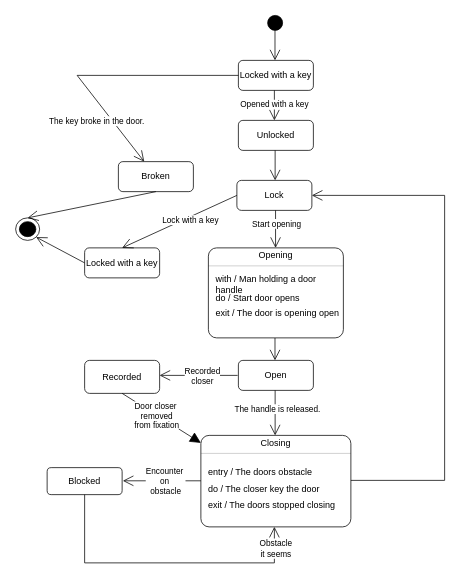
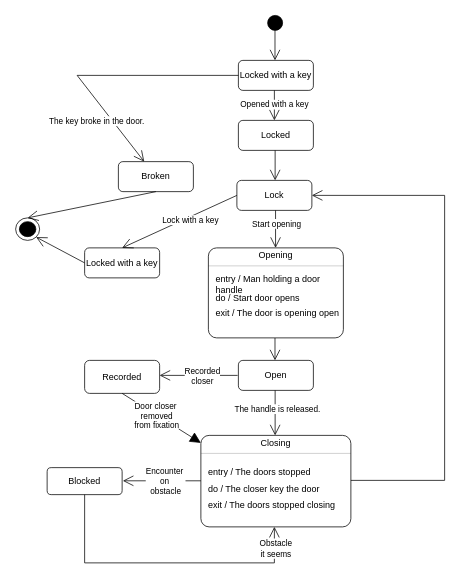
  <mxCell id="0" />
  <mxCell id="1" parent="0" />
  <mxCell id="2" value="&lt;font style=&quot;vertical-align: inherit;&quot; dir=&quot;auto&quot;&gt;&lt;font style=&quot;vertical-align: inherit;&quot; dir=&quot;auto&quot;&gt;&lt;font style=&quot;vertical-align: inherit;&quot; dir=&quot;auto&quot;&gt;&lt;font style=&quot;vertical-align: inherit;&quot; dir=&quot;auto&quot;&gt;Locked with a key&lt;/font&gt;&lt;/font&gt;&lt;/font&gt;&lt;/font&gt;" style="shape=rect;rounded=1;html=1;whiteSpace=wrap;align=center;" parent="1" vertex="1"><mxGeometry x="317" y="80" width="100" height="40" as="geometry" /></mxCell>
- <mxCell id="3" value="&lt;font style=&quot;vertical-align: inherit;&quot; dir=&quot;auto&quot;&gt;&lt;font style=&quot;vertical-align: inherit;&quot; dir=&quot;auto&quot;&gt;Unlocked&lt;/font&gt;&lt;/font&gt;" style="shape=rect;rounded=1;html=1;whiteSpace=wrap;align=center;" parent="1" vertex="1"><mxGeometry x="317" y="160" width="100" height="40" as="geometry" /></mxCell>
+ <mxCell id="3" value="&lt;font style=&quot;vertical-align: inherit;&quot; dir=&quot;auto&quot;&gt;&lt;font style=&quot;vertical-align: inherit;&quot; dir=&quot;auto&quot;&gt;Locked&lt;/font&gt;&lt;/font&gt;" style="shape=rect;rounded=1;html=1;whiteSpace=wrap;align=center;" parent="1" vertex="1"><mxGeometry x="317" y="160" width="100" height="40" as="geometry" /></mxCell>
  <mxCell id="4" value="Open" style="shape=rect;rounded=1;html=1;whiteSpace=wrap;align=center;" parent="1" vertex="1"><mxGeometry x="317" y="480" width="100" height="40" as="geometry" /></mxCell>
  <mxCell id="5" value="&lt;font style=&quot;vertical-align: inherit;&quot; dir=&quot;auto&quot;&gt;&lt;font style=&quot;vertical-align: inherit;&quot; dir=&quot;auto&quot;&gt;&lt;font style=&quot;vertical-align: inherit;&quot; dir=&quot;auto&quot;&gt;&lt;font style=&quot;vertical-align: inherit;&quot; dir=&quot;auto&quot;&gt;Recorded&lt;/font&gt;&lt;/font&gt;&lt;/font&gt;&lt;/font&gt;" style="shape=rect;rounded=1;html=1;whiteSpace=wrap;align=center;" parent="1" vertex="1"><mxGeometry x="112" y="480" width="100" height="44" as="geometry" /></mxCell>
  <mxCell id="6" value="Blocked" style="shape=rect;rounded=1;html=1;whiteSpace=wrap;align=center;" parent="1" vertex="1"><mxGeometry x="62" y="623" width="100" height="36" as="geometry" /></mxCell>
  <mxCell id="7" value="Broken" style="shape=rect;rounded=1;html=1;whiteSpace=wrap;align=center;" parent="1" vertex="1"><mxGeometry x="157" y="215" width="100" height="40" as="geometry" /></mxCell>
  <mxCell id="8" value="" style="shape=ellipse;html=1;fillColor=strokeColor;verticalLabelPosition=bottom;labelBackgroundColor=#ffffff;verticalAlign=top;" parent="1" vertex="1"><mxGeometry x="356" y="20" width="20" height="20" as="geometry" /></mxCell>
  <mxCell id="9" value="" style="shape=mxgraph.sysml.actFinal;html=1;verticalLabelPosition=bottom;labelBackgroundColor=#ffffff;verticalAlign=top;" parent="1" vertex="1"><mxGeometry x="20" y="290" width="32" height="30" as="geometry" /></mxCell>
  <mxCell id="10" value="" style="fontStyle=1;align=center;verticalAlign=middle;childLayout=stackLayout;horizontal=1;horizontalStack=0;resizeParent=1;resizeParentMax=0;resizeLast=0;marginBottom=0;rounded=1;absoluteArcSize=1;arcSize=22;" parent="1" vertex="1"><mxGeometry x="267" y="580" width="200" height="122" as="geometry" /></mxCell>
  <mxCell id="11" value="&lt;font style=&quot;vertical-align: inherit;&quot; dir=&quot;auto&quot;&gt;&lt;font style=&quot;vertical-align: inherit;&quot; dir=&quot;auto&quot;&gt;Closing&lt;/font&gt;&lt;/font&gt;" style="html=1;align=center;spacing=0;verticalAlign=middle;strokeColor=none;fillColor=none;whiteSpace=wrap;" parent="10" vertex="1"><mxGeometry width="200" height="20" as="geometry" /></mxCell>
  <mxCell id="12" value="" style="line;strokeWidth=0.25;fillColor=none;align=left;verticalAlign=middle;spacingTop=-1;spacingLeft=3;spacingRight=3;rotatable=0;labelPosition=right;points=[];portConstraint=eastwest;" parent="10" vertex="1"><mxGeometry y="20" width="200" height="8" as="geometry" /></mxCell>
  <mxCell id="13" value="" style="html=1;align=left;spacing=0;spacingLeft=10;verticalAlign=middle;strokeColor=none;fillColor=none;whiteSpace=wrap;" parent="10" vertex="1"><mxGeometry y="28" width="200" height="10" as="geometry" /></mxCell>
- <mxCell id="14" value="entry / The doors obstacle" style="html=1;align=left;spacing=0;spacingLeft=10;verticalAlign=middle;strokeColor=none;fillColor=none;whiteSpace=wrap;" parent="10" vertex="1"><mxGeometry y="38" width="200" height="22" as="geometry" /></mxCell>
+ <mxCell id="14" value="entry / The doors stopped" style="html=1;align=left;spacing=0;spacingLeft=10;verticalAlign=middle;strokeColor=none;fillColor=none;whiteSpace=wrap;" parent="10" vertex="1"><mxGeometry y="38" width="200" height="22" as="geometry" /></mxCell>
  <mxCell id="15" value="do / The closer key the door" style="html=1;align=left;spacing=0;spacingLeft=10;verticalAlign=middle;strokeColor=none;fillColor=none;whiteSpace=wrap;" parent="10" vertex="1"><mxGeometry y="60" width="200" height="24" as="geometry" /></mxCell>
  <mxCell id="16" value="exit / The doors stopped closing" style="html=1;align=left;spacingLeft=10;spacing=0;verticalAlign=middle;strokeColor=none;fillColor=none;whiteSpace=wrap;" parent="10" vertex="1"><mxGeometry y="84" width="200" height="18" as="geometry" /></mxCell>
  <mxCell id="17" value="" style="html=1;align=left;spacing=0;spacingLeft=10;verticalAlign=middle;strokeColor=none;fillColor=none;whiteSpace=wrap;" parent="10" vertex="1"><mxGeometry y="102" width="200" height="20" as="geometry" /></mxCell>
  <mxCell id="18" value="" style="strokeColor=inherit;fillColor=inherit;gradientColor=inherit;edgeStyle=none;html=1;endArrow=open;endSize=12;rounded=0;" parent="1" edge="1"><mxGeometry relative="1" as="geometry"><mxPoint x="365.83" y="40" as="sourcePoint" /><mxPoint x="365.83" y="80" as="targetPoint" /></mxGeometry></mxCell>
  <mxCell id="19" value="" style="strokeColor=inherit;fillColor=inherit;gradientColor=inherit;edgeStyle=none;html=1;endArrow=open;endSize=12;rounded=0;" parent="1" edge="1"><mxGeometry relative="1" as="geometry"><mxPoint x="365" y="120" as="sourcePoint" /><mxPoint x="365" y="160" as="targetPoint" /></mxGeometry></mxCell>
  <mxCell id="20" value="Opened with a key" style="edgeLabel;html=1;align=center;verticalAlign=middle;resizable=0;points=[];" parent="19" vertex="1" connectable="0"><mxGeometry x="-0.102" y="-1" relative="1" as="geometry"><mxPoint as="offset" /></mxGeometry></mxCell>
  <mxCell id="21" value="" style="strokeColor=inherit;fillColor=inherit;gradientColor=inherit;edgeStyle=none;html=1;endArrow=open;endSize=12;rounded=0;" parent="1" edge="1"><mxGeometry relative="1" as="geometry"><mxPoint x="366" y="200" as="sourcePoint" /><mxPoint x="366" y="240" as="targetPoint" /></mxGeometry></mxCell>
  <mxCell id="22" value="" style="strokeColor=inherit;fillColor=inherit;gradientColor=inherit;edgeStyle=none;html=1;endArrow=open;endSize=12;rounded=0;" parent="1" edge="1"><mxGeometry relative="1" as="geometry"><mxPoint x="366" y="520" as="sourcePoint" /><mxPoint x="366" y="580" as="targetPoint" /></mxGeometry></mxCell>
  <mxCell id="23" value="&lt;font style=&quot;vertical-align: inherit;&quot; dir=&quot;auto&quot;&gt;&lt;font style=&quot;vertical-align: inherit;&quot; dir=&quot;auto&quot;&gt;The handle is released.&lt;/font&gt;&lt;/font&gt;" style="edgeLabel;html=1;align=center;verticalAlign=middle;resizable=0;points=[];" parent="22" vertex="1" connectable="0"><mxGeometry x="-0.408" y="1" relative="1" as="geometry"><mxPoint x="1" y="6" as="offset" /></mxGeometry></mxCell>
  <mxCell id="24" value="" style="endArrow=none;html=1;rounded=0;exitX=1;exitY=0;exitDx=0;exitDy=0;" parent="1" source="15" edge="1"><mxGeometry width="50" height="50" relative="1" as="geometry"><mxPoint x="562" y="610" as="sourcePoint" /><mxPoint x="592" y="640" as="targetPoint" /></mxGeometry></mxCell>
  <mxCell id="25" value="" style="endArrow=none;html=1;rounded=0;" parent="1" edge="1"><mxGeometry width="50" height="50" relative="1" as="geometry"><mxPoint x="592" y="260" as="sourcePoint" /><mxPoint x="592" y="640" as="targetPoint" /></mxGeometry></mxCell>
  <mxCell id="26" value="" style="strokeColor=inherit;fillColor=inherit;gradientColor=inherit;edgeStyle=none;html=1;endArrow=open;endSize=12;rounded=0;entryX=1;entryY=0.5;entryDx=0;entryDy=0;" parent="1" target="41" edge="1"><mxGeometry relative="1" as="geometry"><mxPoint x="592" y="260" as="sourcePoint" /><mxPoint x="492" y="350" as="targetPoint" /></mxGeometry></mxCell>
  <mxCell id="27" value="" style="strokeColor=inherit;fillColor=inherit;gradientColor=inherit;edgeStyle=none;html=1;endArrow=open;endSize=12;rounded=0;" parent="1" edge="1"><mxGeometry relative="1" as="geometry"><mxPoint x="365.82" y="430" as="sourcePoint" /><mxPoint x="365.82" y="480" as="targetPoint" /></mxGeometry></mxCell>
  <mxCell id="28" value="" style="endArrow=none;html=1;rounded=0;" parent="1" edge="1"><mxGeometry width="50" height="50" relative="1" as="geometry"><mxPoint x="102" y="100" as="sourcePoint" /><mxPoint x="317" y="100" as="targetPoint" /></mxGeometry></mxCell>
  <mxCell id="29" value="" style="strokeColor=inherit;fillColor=inherit;gradientColor=inherit;edgeStyle=none;html=1;endArrow=open;endSize=12;rounded=0;" parent="1" target="7" edge="1"><mxGeometry relative="1" as="geometry"><mxPoint x="102" y="100" as="sourcePoint" /><mxPoint x="102" y="320" as="targetPoint" /></mxGeometry></mxCell>
  <mxCell id="30" value="The key broke in the door." style="edgeLabel;html=1;align=center;verticalAlign=middle;resizable=0;points=[];" parent="29" vertex="1" connectable="0"><mxGeometry x="-0.426" relative="1" as="geometry"><mxPoint y="27" as="offset" /></mxGeometry></mxCell>
  <mxCell id="31" value="" style="strokeColor=inherit;fillColor=inherit;gradientColor=inherit;edgeStyle=none;html=1;endArrow=open;endSize=12;rounded=0;" parent="1" edge="1"><mxGeometry relative="1" as="geometry"><mxPoint x="316" y="500" as="sourcePoint" /><mxPoint x="212" y="500" as="targetPoint" /></mxGeometry></mxCell>
  <mxCell id="32" value="&lt;font style=&quot;vertical-align: inherit;&quot; dir=&quot;auto&quot;&gt;&lt;font style=&quot;vertical-align: inherit;&quot; dir=&quot;auto&quot;&gt;&lt;font style=&quot;vertical-align: inherit;&quot; dir=&quot;auto&quot;&gt;Recorded&lt;/font&gt;&lt;/font&gt;&lt;/font&gt;&lt;div&gt;&lt;font style=&quot;vertical-align: inherit;&quot; dir=&quot;auto&quot;&gt;closer&lt;/font&gt;&lt;/div&gt;" style="edgeLabel;html=1;align=center;verticalAlign=middle;resizable=0;points=[];" parent="31" vertex="1" connectable="0"><mxGeometry x="0.161" y="-1" relative="1" as="geometry"><mxPoint x="12" y="1" as="offset" /></mxGeometry></mxCell>
  <mxCell id="33" value="" style="strokeColor=inherit;fillColor=inherit;gradientColor=inherit;edgeStyle=none;html=1;endArrow=open;endSize=12;rounded=0;" parent="1" edge="1"><mxGeometry relative="1" as="geometry"><mxPoint x="267" y="640.58" as="sourcePoint" /><mxPoint x="163" y="640.58" as="targetPoint" /></mxGeometry></mxCell>
  <mxCell id="34" value="&lt;font style=&quot;vertical-align: inherit;&quot; dir=&quot;auto&quot;&gt;Encounter&amp;nbsp;&lt;/font&gt;&lt;div&gt;&lt;font style=&quot;vertical-align: inherit;&quot; dir=&quot;auto&quot;&gt;on&amp;nbsp;&lt;/font&gt;&lt;/div&gt;&lt;div&gt;&lt;font style=&quot;vertical-align: inherit;&quot; dir=&quot;auto&quot;&gt;obstacle&lt;/font&gt;&lt;/div&gt;" style="edgeLabel;html=1;align=center;verticalAlign=middle;resizable=0;points=[];" parent="33" vertex="1" connectable="0"><mxGeometry x="0.161" y="-1" relative="1" as="geometry"><mxPoint x="12" y="1" as="offset" /></mxGeometry></mxCell>
  <mxCell id="35" value="" style="endArrow=none;html=1;rounded=0;" parent="1" edge="1"><mxGeometry width="50" height="50" relative="1" as="geometry"><mxPoint x="112" y="750" as="sourcePoint" /><mxPoint x="112" y="659" as="targetPoint" /></mxGeometry></mxCell>
  <mxCell id="36" value="" style="endArrow=none;html=1;rounded=0;" parent="1" edge="1"><mxGeometry width="50" height="50" relative="1" as="geometry"><mxPoint x="112" y="750" as="sourcePoint" /><mxPoint x="365" y="750" as="targetPoint" /></mxGeometry></mxCell>
  <mxCell id="37" value="" style="strokeColor=inherit;fillColor=inherit;gradientColor=inherit;edgeStyle=none;html=1;endArrow=open;endSize=12;rounded=0;entryX=0.5;entryY=1;entryDx=0;entryDy=0;" parent="1" edge="1"><mxGeometry relative="1" as="geometry"><mxPoint x="365" y="750" as="sourcePoint" /><mxPoint x="365" y="702" as="targetPoint" /></mxGeometry></mxCell>
  <mxCell id="38" value="&lt;font style=&quot;vertical-align: inherit;&quot; dir=&quot;auto&quot;&gt;Obstacle&lt;/font&gt;&lt;div&gt;&lt;font style=&quot;vertical-align: inherit;&quot; dir=&quot;auto&quot;&gt;it seems&lt;/font&gt;&lt;/div&gt;" style="edgeLabel;html=1;align=center;verticalAlign=middle;resizable=0;points=[];" parent="37" vertex="1" connectable="0"><mxGeometry x="0.161" y="-1" relative="1" as="geometry"><mxPoint y="8" as="offset" /></mxGeometry></mxCell>
  <mxCell id="39" value="" style="strokeColor=inherit;fillColor=inherit;gradientColor=inherit;edgeStyle=none;html=1;endArrow=block;endSize=12;rounded=0;entryX=0;entryY=0.5;entryDx=0;entryDy=0;exitX=0.5;exitY=1;exitDx=0;exitDy=0;" parent="1" source="5" target="11" edge="1"><mxGeometry relative="1" as="geometry"><mxPoint x="182" y="530" as="sourcePoint" /><mxPoint x="182" y="580" as="targetPoint" /></mxGeometry></mxCell>
  <mxCell id="40" value="&lt;font style=&quot;vertical-align: inherit;&quot; dir=&quot;auto&quot;&gt;Door closer&amp;nbsp;&lt;/font&gt;&lt;div&gt;&lt;font style=&quot;vertical-align: inherit;&quot; dir=&quot;auto&quot;&gt;removed&lt;/font&gt;&lt;/div&gt;&lt;div&gt;&lt;font style=&quot;vertical-align: inherit;&quot; dir=&quot;auto&quot;&gt;from fixation&lt;/font&gt;&lt;/div&gt;" style="edgeLabel;html=1;align=center;verticalAlign=middle;resizable=0;points=[];" parent="39" vertex="1" connectable="0"><mxGeometry x="-0.122" y="-1" relative="1" as="geometry"><mxPoint as="offset" /></mxGeometry></mxCell>
  <mxCell id="41" value="&lt;font style=&quot;vertical-align: inherit;&quot; dir=&quot;auto&quot;&gt;&lt;font style=&quot;vertical-align: inherit;&quot; dir=&quot;auto&quot;&gt;&lt;font style=&quot;vertical-align: inherit;&quot; dir=&quot;auto&quot;&gt;&lt;font style=&quot;vertical-align: inherit;&quot; dir=&quot;auto&quot;&gt;Lock&lt;/font&gt;&lt;/font&gt;&lt;/font&gt;&lt;/font&gt;" style="strokeColor=inherit;fillColor=inherit;gradientColor=inherit;shape=rect;html=1;rounded=1;whiteSpace=wrap;align=center;" parent="1" vertex="1"><mxGeometry x="315" y="240" width="100" height="40" as="geometry" /></mxCell>
  <mxCell id="42" value="" style="fontStyle=1;align=center;verticalAlign=middle;childLayout=stackLayout;horizontal=1;horizontalStack=0;resizeParent=1;resizeParentMax=0;resizeLast=0;marginBottom=0;rounded=1;absoluteArcSize=1;arcSize=22;" parent="1" vertex="1"><mxGeometry x="277" y="330" width="180" height="120" as="geometry" /></mxCell>
  <mxCell id="43" value="Opening" style="html=1;align=center;spacing=0;verticalAlign=middle;strokeColor=none;fillColor=none;whiteSpace=wrap;" parent="42" vertex="1"><mxGeometry width="180" height="20" as="geometry" /></mxCell>
  <mxCell id="44" value="" style="line;strokeWidth=0.25;fillColor=none;align=left;verticalAlign=middle;spacingTop=-1;spacingLeft=3;spacingRight=3;rotatable=0;labelPosition=right;points=[];portConstraint=eastwest;" parent="42" vertex="1"><mxGeometry y="20" width="180" height="8" as="geometry" /></mxCell>
  <mxCell id="45" value="" style="html=1;align=left;spacing=0;spacingLeft=10;verticalAlign=middle;strokeColor=none;fillColor=none;whiteSpace=wrap;" parent="42" vertex="1"><mxGeometry y="28" width="180" height="10" as="geometry" /></mxCell>
- <mxCell id="46" value="with / Man holding a door handle" style="html=1;align=left;spacing=0;spacingLeft=10;verticalAlign=middle;strokeColor=none;fillColor=none;whiteSpace=wrap;" parent="42" vertex="1"><mxGeometry y="38" width="180" height="22" as="geometry" /></mxCell>
+ <mxCell id="46" value="entry / Man holding a door handle" style="html=1;align=left;spacing=0;spacingLeft=10;verticalAlign=middle;strokeColor=none;fillColor=none;whiteSpace=wrap;" parent="42" vertex="1"><mxGeometry y="38" width="180" height="22" as="geometry" /></mxCell>
  <mxCell id="47" value="do / Start door opens" style="html=1;align=left;spacing=0;spacingLeft=10;verticalAlign=middle;strokeColor=none;fillColor=none;whiteSpace=wrap;" parent="42" vertex="1"><mxGeometry y="60" width="180" height="14" as="geometry" /></mxCell>
  <mxCell id="48" value="exit / The door is opening open" style="html=1;align=left;spacingLeft=10;spacing=0;verticalAlign=middle;strokeColor=none;fillColor=none;whiteSpace=wrap;" parent="42" vertex="1"><mxGeometry y="74" width="180" height="26" as="geometry" /></mxCell>
  <mxCell id="49" value="" style="html=1;align=left;spacing=0;spacingLeft=10;verticalAlign=middle;strokeColor=none;fillColor=none;whiteSpace=wrap;" parent="42" vertex="1"><mxGeometry y="100" width="180" height="20" as="geometry" /></mxCell>
  <mxCell id="50" value="" style="strokeColor=inherit;fillColor=inherit;gradientColor=inherit;edgeStyle=none;html=1;endArrow=open;endSize=12;rounded=0;" parent="1" edge="1"><mxGeometry relative="1" as="geometry"><mxPoint x="366.57" y="280" as="sourcePoint" /><mxPoint x="366.57" y="330" as="targetPoint" /></mxGeometry></mxCell>
  <mxCell id="51" value="&lt;font style=&quot;vertical-align: inherit;&quot; dir=&quot;auto&quot;&gt;&lt;font style=&quot;vertical-align: inherit;&quot; dir=&quot;auto&quot;&gt;Start opening&lt;/font&gt;&lt;/font&gt;" style="edgeLabel;html=1;align=center;verticalAlign=middle;resizable=0;points=[];" parent="50" vertex="1" connectable="0"><mxGeometry x="-0.301" y="1" relative="1" as="geometry"><mxPoint as="offset" /></mxGeometry></mxCell>
  <mxCell id="52" value="&lt;font style=&quot;vertical-align: inherit;&quot; dir=&quot;auto&quot;&gt;&lt;font style=&quot;vertical-align: inherit;&quot; dir=&quot;auto&quot;&gt;&lt;font style=&quot;vertical-align: inherit;&quot; dir=&quot;auto&quot;&gt;&lt;font style=&quot;vertical-align: inherit;&quot; dir=&quot;auto&quot;&gt;&lt;font style=&quot;vertical-align: inherit;&quot; dir=&quot;auto&quot;&gt;&lt;font style=&quot;vertical-align: inherit;&quot; dir=&quot;auto&quot;&gt;Locked with a key&lt;/font&gt;&lt;/font&gt;&lt;/font&gt;&lt;/font&gt;&lt;/font&gt;&lt;/font&gt;" style="shape=rect;rounded=1;html=1;whiteSpace=wrap;align=center;" parent="1" vertex="1"><mxGeometry x="112" y="330" width="100" height="40" as="geometry" /></mxCell>
  <mxCell id="53" value="" style="strokeColor=inherit;fillColor=inherit;gradientColor=inherit;edgeStyle=none;html=1;endArrow=open;endSize=12;rounded=0;exitX=0;exitY=0.5;exitDx=0;exitDy=0;entryX=0.5;entryY=0;entryDx=0;entryDy=0;" parent="1" source="41" target="52" edge="1"><mxGeometry relative="1" as="geometry"><mxPoint x="222" y="280" as="sourcePoint" /><mxPoint x="222" y="330" as="targetPoint" /></mxGeometry></mxCell>
  <mxCell id="54" value="&lt;font style=&quot;vertical-align: inherit;&quot; dir=&quot;auto&quot;&gt;&lt;font style=&quot;vertical-align: inherit;&quot; dir=&quot;auto&quot;&gt;Lock with a key&lt;/font&gt;&lt;/font&gt;" style="edgeLabel;html=1;align=center;verticalAlign=middle;resizable=0;points=[];" parent="53" vertex="1" connectable="0"><mxGeometry x="-0.17" y="3" relative="1" as="geometry"><mxPoint y="1" as="offset" /></mxGeometry></mxCell>
  <mxCell id="55" value="" style="strokeColor=inherit;fillColor=inherit;gradientColor=inherit;edgeStyle=none;html=1;endArrow=open;endSize=12;rounded=0;exitX=0;exitY=0.5;exitDx=0;exitDy=0;entryX=0.855;entryY=0.855;entryDx=0;entryDy=0;entryPerimeter=0;" parent="1" source="52" target="9" edge="1"><mxGeometry relative="1" as="geometry"><mxPoint x="365" y="390" as="sourcePoint" /><mxPoint x="212" y="460" as="targetPoint" /></mxGeometry></mxCell>
  <mxCell id="56" value="" style="strokeColor=inherit;fillColor=inherit;gradientColor=inherit;edgeStyle=none;html=1;endArrow=open;endSize=12;rounded=0;exitX=0.5;exitY=1;exitDx=0;exitDy=0;entryX=0.5;entryY=0;entryDx=0;entryDy=0;entryPerimeter=0;" parent="1" source="7" target="9" edge="1"><mxGeometry relative="1" as="geometry"><mxPoint x="295" y="400" as="sourcePoint" /><mxPoint x="142" y="470" as="targetPoint" /></mxGeometry></mxCell>
